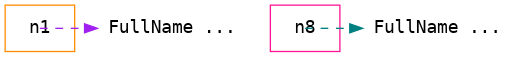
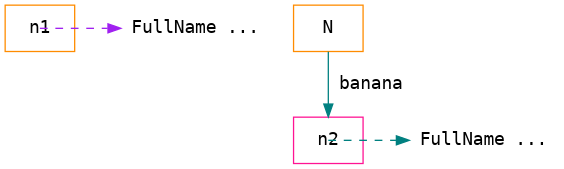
  digraph {
    fontname="DejaVu Sans Mono"
    node [color=darkorange fontname="DejaVu Sans Mono" shape=box]
    edge [color=teal fontname="DejaVu Sans Mono" style=dashed tailclip=false]
    n1
    v1 [label="FullName ..." shape=plaintext]
-   n2 [color=deeppink label=n8]
+   n2 [color=deeppink]
    v2 [label="FullName ..." shape=plaintext]
+   root [label=N]
    subgraph sub_1 {
      rank=same
      n1
      v1
    }
    subgraph sub_2 {
      rank=same
      n2
      v2
    }
    n1 -> v1 [color=purple]
    n2 -> v2
+   root -> n2 [label=" banana" style="" tailclip=""]
  }
